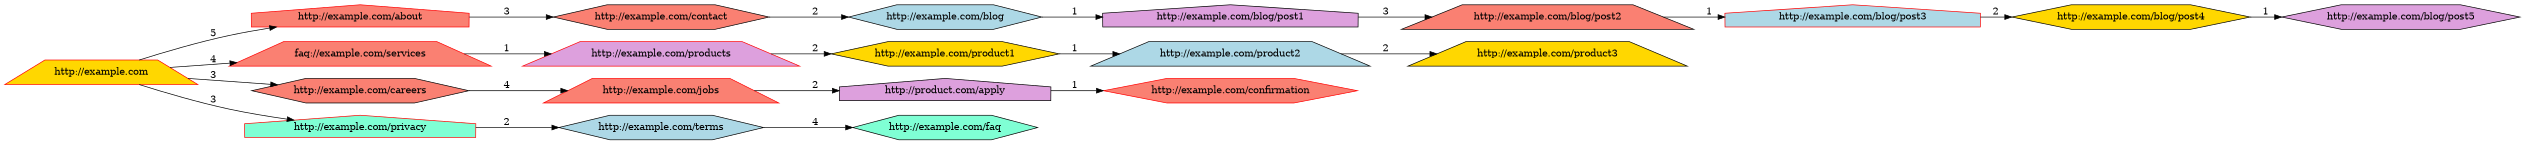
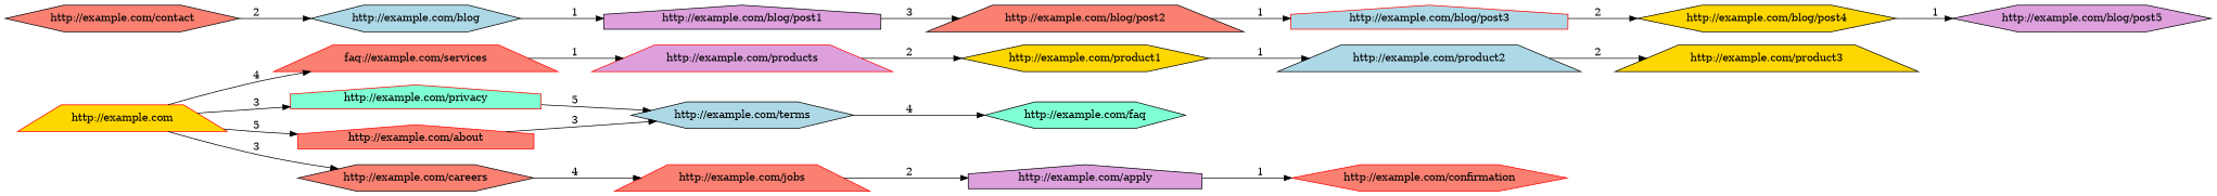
  digraph {
    rankdir=LR
    node [color=black fillcolor=salmon shape=hexagon style=filled]
    n1 [color=red fillcolor=gold label="http://example.com" shape=trapezium]
    n2 [color=red label="http://example.com/about" shape=house]
    n3 [color=red label="faq://example.com/services" shape=trapezium]
    n4 [label="http://example.com/careers"]
    n5 [color=red fillcolor=aquamarine label="http://example.com/privacy" shape=house]
    n6 [label="http://example.com/contact"]
    n7 [color=red fillcolor=plum label="http://example.com/products" shape=trapezium]
    n8 [color=red label="http://example.com/jobs" shape=trapezium]
    n9 [fillcolor=lightblue label="http://example.com/terms"]
    n10 [fillcolor=lightblue label="http://example.com/blog"]
    n11 [fillcolor=plum label="http://example.com/blog/post1" shape=house]
    n12 [label="http://example.com/blog/post2" shape=trapezium]
    n13 [fillcolor=gold label="http://example.com/product1"]
    n14 [fillcolor=lightblue label="http://example.com/product2" shape=trapezium]
    n15 [fillcolor=gold label="http://example.com/product3" shape=trapezium]
-   n16 [fillcolor=plum label="http://product.com/apply" shape=house]
+   n16 [fillcolor=plum label="http://example.com/apply" shape=house]
    n17 [color=red label="http://example.com/confirmation"]
    n18 [fillcolor=aquamarine label="http://example.com/faq"]
    n19 [color=red fillcolor=lightblue label="http://example.com/blog/post3" shape=house]
    n20 [fillcolor=gold label="http://example.com/blog/post4"]
    n21 [fillcolor=plum label="http://example.com/blog/post5"]
    n1 -> n2 [label=5]
    n1 -> n3 [label=4]
    n1 -> n4 [label=3]
    n1 -> n5 [label=3]
-   n2 -> n6 [label=3]
+   n2 -> n9 [label=3]
    n3 -> n7 [label=1]
    n4 -> n8 [label=4]
-   n5 -> n9 [label=2]
+   n5 -> n9 [label=5]
    n6 -> n10 [label=2]
    n7 -> n13 [label=2]
    n8 -> n16 [label=2]
    n9 -> n18 [label=4]
    n10 -> n11 [label=1]
    n11 -> n12 [label=3]
    n12 -> n19 [label=1]
    n13 -> n14 [label=1]
    n14 -> n15 [label=2]
    n16 -> n17 [label=1]
    n19 -> n20 [label=2]
    n20 -> n21 [label=1]
  }
